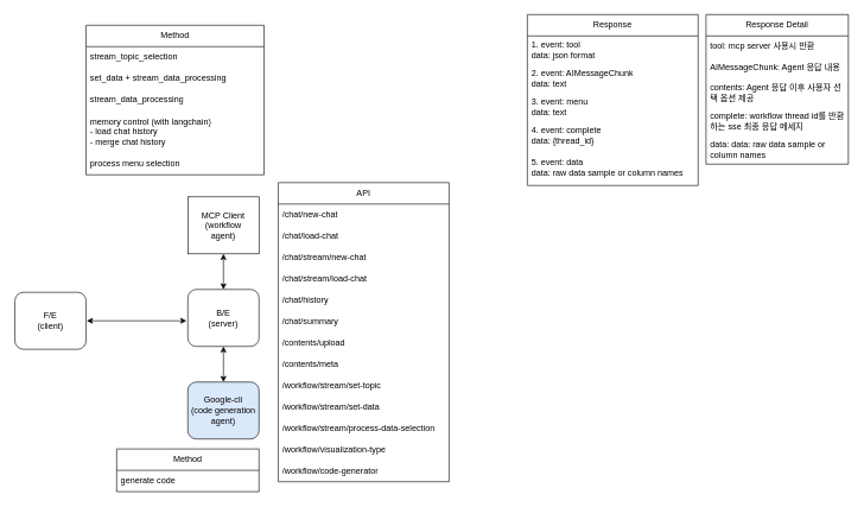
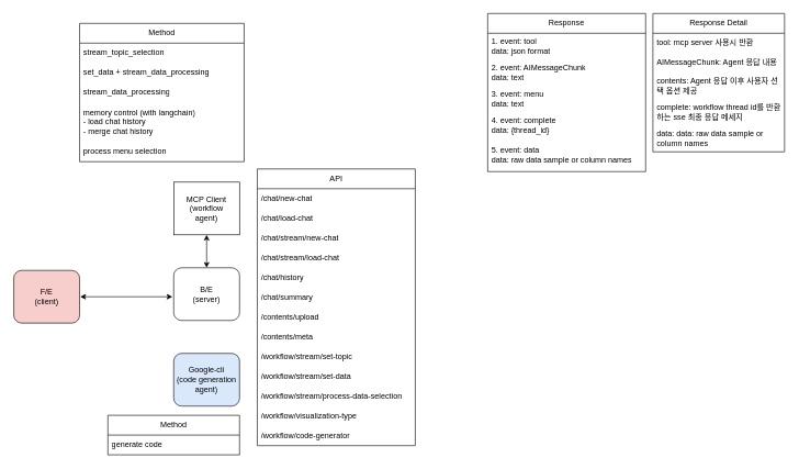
  <mxCell id="0" />
  <mxCell id="1" parent="0" />
- <mxCell id="2" value="F/E&lt;div&gt;(client)&lt;/div&gt;" style="rounded=1;whiteSpace=wrap;html=1;" parent="1" vertex="1"><mxGeometry x="20" y="410" width="100" height="80" as="geometry" /></mxCell>
+ <mxCell id="2" value="F/E&lt;div&gt;(client)&lt;/div&gt;" style="rounded=1;whiteSpace=wrap;html=1;fillColor=#f8cecc;" parent="1" vertex="1"><mxGeometry x="20" y="410" width="100" height="80" as="geometry" /></mxCell>
  <mxCell id="3" value="B/E&lt;div&gt;(server)&lt;/div&gt;" style="rounded=1;whiteSpace=wrap;html=1;" parent="1" vertex="1"><mxGeometry x="263" y="406" width="100" height="80" as="geometry" /></mxCell>
  <mxCell id="4" value="MCP Client&lt;div&gt;(workflow&lt;br&gt;agent)&lt;/div&gt;" style="whiteSpace=wrap;html=1;rounded=0;" parent="1" vertex="1"><mxGeometry x="263" y="276" width="100" height="80" as="geometry" /></mxCell>
  <mxCell id="5" value="&lt;div&gt;Google-cli&lt;br&gt;(code generation&lt;br&gt;agent)&lt;/div&gt;" style="rounded=1;whiteSpace=wrap;html=1;fillColor=#dae8fc;" parent="1" vertex="1"><mxGeometry x="263" y="536" width="100" height="80" as="geometry" /></mxCell>
- <mxCell id="6" value="" style="endArrow=classic;startArrow=classic;html=1;rounded=0;entryX=0.5;entryY=0;entryDx=0;entryDy=0;exitX=0.5;exitY=1;exitDx=0;exitDy=0;" parent="1" source="3" target="5" edge="1"><mxGeometry width="50" height="50" relative="1" as="geometry"><mxPoint x="359" y="486" as="sourcePoint" /><mxPoint x="395" y="486" as="targetPoint" /></mxGeometry></mxCell>
  <mxCell id="7" value="" style="endArrow=classic;startArrow=classic;html=1;rounded=0;entryX=0.5;entryY=1;entryDx=0;entryDy=0;exitX=0.5;exitY=0;exitDx=0;exitDy=0;" parent="1" source="3" target="4" edge="1"><mxGeometry width="50" height="50" relative="1" as="geometry"><mxPoint x="359" y="396" as="sourcePoint" /><mxPoint x="469" y="486" as="targetPoint" /></mxGeometry></mxCell>
  <mxCell id="8" value="Method" style="swimlane;fontStyle=0;childLayout=stackLayout;horizontal=1;startSize=30;horizontalStack=0;resizeParent=1;resizeParentMax=0;resizeLast=0;collapsible=1;marginBottom=0;whiteSpace=wrap;html=1;" parent="1" vertex="1"><mxGeometry x="120" y="35" width="250" height="210" as="geometry"><mxRectangle x="300" y="60" width="60" height="30" as="alternateBounds" /></mxGeometry></mxCell>
  <mxCell id="9" value="stream_topic_selection" style="text;strokeColor=none;fillColor=none;align=left;verticalAlign=middle;spacingLeft=4;spacingRight=4;overflow=hidden;points=[[0,0.5],[1,0.5]];portConstraint=eastwest;rotatable=0;whiteSpace=wrap;html=1;" parent="8" vertex="1"><mxGeometry y="30" width="250" height="30" as="geometry" /></mxCell>
  <mxCell id="10" value="set_data +&amp;nbsp;stream_data_processing" style="text;strokeColor=none;fillColor=none;align=left;verticalAlign=middle;spacingLeft=4;spacingRight=4;overflow=hidden;points=[[0,0.5],[1,0.5]];portConstraint=eastwest;rotatable=0;whiteSpace=wrap;html=1;" parent="8" vertex="1"><mxGeometry y="60" width="250" height="30" as="geometry" /></mxCell>
  <mxCell id="11" value="stream_data_processing" style="text;strokeColor=none;fillColor=none;align=left;verticalAlign=middle;spacingLeft=4;spacingRight=4;overflow=hidden;points=[[0,0.5],[1,0.5]];portConstraint=eastwest;rotatable=0;whiteSpace=wrap;html=1;" parent="8" vertex="1"><mxGeometry y="90" width="250" height="30" as="geometry" /></mxCell>
  <mxCell id="12" value="memory control (with langchain)&lt;br&gt;- load chat history&lt;div&gt;- merge chat history&lt;/div&gt;" style="text;strokeColor=none;fillColor=none;align=left;verticalAlign=middle;spacingLeft=4;spacingRight=4;overflow=hidden;points=[[0,0.5],[1,0.5]];portConstraint=eastwest;rotatable=0;whiteSpace=wrap;html=1;" parent="8" vertex="1"><mxGeometry y="120" width="250" height="60" as="geometry" /></mxCell>
  <mxCell id="13" value="process menu selection" style="text;strokeColor=none;fillColor=none;align=left;verticalAlign=middle;spacingLeft=4;spacingRight=4;overflow=hidden;points=[[0,0.5],[1,0.5]];portConstraint=eastwest;rotatable=0;whiteSpace=wrap;html=1;" parent="8" vertex="1"><mxGeometry y="180" width="250" height="30" as="geometry" /></mxCell>
  <mxCell id="14" value="" style="endArrow=classic;startArrow=classic;html=1;rounded=0;exitX=1;exitY=0.5;exitDx=0;exitDy=0;" parent="1" edge="1"><mxGeometry width="50" height="50" relative="1" as="geometry"><mxPoint x="121" y="450" as="sourcePoint" /><mxPoint x="261" y="450" as="targetPoint" /></mxGeometry></mxCell>
  <mxCell id="15" value="API" style="swimlane;fontStyle=0;childLayout=stackLayout;horizontal=1;startSize=30;horizontalStack=0;resizeParent=1;resizeParentMax=0;resizeLast=0;collapsible=1;marginBottom=0;whiteSpace=wrap;html=1;" parent="1" vertex="1"><mxGeometry x="390" y="256" width="240" height="420" as="geometry"><mxRectangle x="300" y="60" width="60" height="30" as="alternateBounds" /></mxGeometry></mxCell>
  <mxCell id="16" value="/chat/new-chat" style="text;strokeColor=none;fillColor=none;align=left;verticalAlign=middle;spacingLeft=4;spacingRight=4;overflow=hidden;points=[[0,0.5],[1,0.5]];portConstraint=eastwest;rotatable=0;whiteSpace=wrap;html=1;" parent="15" vertex="1"><mxGeometry y="30" width="240" height="30" as="geometry" /></mxCell>
  <mxCell id="17" value="/chat/load-chat" style="text;strokeColor=none;fillColor=none;align=left;verticalAlign=middle;spacingLeft=4;spacingRight=4;overflow=hidden;points=[[0,0.5],[1,0.5]];portConstraint=eastwest;rotatable=0;whiteSpace=wrap;html=1;" parent="15" vertex="1"><mxGeometry y="60" width="240" height="30" as="geometry" /></mxCell>
  <mxCell id="18" value="/chat/stream/new-chat" style="text;strokeColor=none;fillColor=none;align=left;verticalAlign=middle;spacingLeft=4;spacingRight=4;overflow=hidden;points=[[0,0.5],[1,0.5]];portConstraint=eastwest;rotatable=0;whiteSpace=wrap;html=1;" parent="15" vertex="1"><mxGeometry y="90" width="240" height="30" as="geometry" /></mxCell>
  <mxCell id="19" value="/chat/stream/load-chat" style="text;strokeColor=none;fillColor=none;align=left;verticalAlign=middle;spacingLeft=4;spacingRight=4;overflow=hidden;points=[[0,0.5],[1,0.5]];portConstraint=eastwest;rotatable=0;whiteSpace=wrap;html=1;" parent="15" vertex="1"><mxGeometry y="120" width="240" height="30" as="geometry" /></mxCell>
  <mxCell id="20" value="/chat/history" style="text;strokeColor=none;fillColor=none;align=left;verticalAlign=middle;spacingLeft=4;spacingRight=4;overflow=hidden;points=[[0,0.5],[1,0.5]];portConstraint=eastwest;rotatable=0;whiteSpace=wrap;html=1;" parent="15" vertex="1"><mxGeometry y="150" width="240" height="30" as="geometry" /></mxCell>
  <mxCell id="21" value="/chat/summary" style="text;strokeColor=none;fillColor=none;align=left;verticalAlign=middle;spacingLeft=4;spacingRight=4;overflow=hidden;points=[[0,0.5],[1,0.5]];portConstraint=eastwest;rotatable=0;whiteSpace=wrap;html=1;" vertex="1" parent="15"><mxGeometry y="180" width="240" height="30" as="geometry" /></mxCell>
  <mxCell id="22" value="/contents/upload" style="text;strokeColor=none;fillColor=none;align=left;verticalAlign=middle;spacingLeft=4;spacingRight=4;overflow=hidden;points=[[0,0.5],[1,0.5]];portConstraint=eastwest;rotatable=0;whiteSpace=wrap;html=1;" parent="15" vertex="1"><mxGeometry y="210" width="240" height="30" as="geometry" /></mxCell>
  <mxCell id="23" value="/contents/meta" style="text;strokeColor=none;fillColor=none;align=left;verticalAlign=middle;spacingLeft=4;spacingRight=4;overflow=hidden;points=[[0,0.5],[1,0.5]];portConstraint=eastwest;rotatable=0;whiteSpace=wrap;html=1;" vertex="1" parent="15"><mxGeometry y="240" width="240" height="30" as="geometry" /></mxCell>
  <mxCell id="24" value="/workflow/stream/set-topic" style="text;strokeColor=none;fillColor=none;align=left;verticalAlign=middle;spacingLeft=4;spacingRight=4;overflow=hidden;points=[[0,0.5],[1,0.5]];portConstraint=eastwest;rotatable=0;whiteSpace=wrap;html=1;" parent="15" vertex="1"><mxGeometry y="270" width="240" height="30" as="geometry" /></mxCell>
  <mxCell id="25" value="/workflow/stream/set-data" style="text;strokeColor=none;fillColor=none;align=left;verticalAlign=middle;spacingLeft=4;spacingRight=4;overflow=hidden;points=[[0,0.5],[1,0.5]];portConstraint=eastwest;rotatable=0;whiteSpace=wrap;html=1;" parent="15" vertex="1"><mxGeometry y="300" width="240" height="30" as="geometry" /></mxCell>
  <mxCell id="26" value="/workflow/stream/process-data-selection" style="text;strokeColor=none;fillColor=none;align=left;verticalAlign=middle;spacingLeft=4;spacingRight=4;overflow=hidden;points=[[0,0.5],[1,0.5]];portConstraint=eastwest;rotatable=0;whiteSpace=wrap;html=1;" parent="15" vertex="1"><mxGeometry y="330" width="240" height="30" as="geometry" /></mxCell>
  <mxCell id="27" value="/workflow/visualization-type" style="text;strokeColor=none;fillColor=none;align=left;verticalAlign=middle;spacingLeft=4;spacingRight=4;overflow=hidden;points=[[0,0.5],[1,0.5]];portConstraint=eastwest;rotatable=0;whiteSpace=wrap;html=1;" vertex="1" parent="15"><mxGeometry y="360" width="240" height="30" as="geometry" /></mxCell>
  <mxCell id="28" value="/workflow/code-generator" style="text;strokeColor=none;fillColor=none;align=left;verticalAlign=middle;spacingLeft=4;spacingRight=4;overflow=hidden;points=[[0,0.5],[1,0.5]];portConstraint=eastwest;rotatable=0;whiteSpace=wrap;html=1;" parent="15" vertex="1"><mxGeometry y="390" width="240" height="30" as="geometry" /></mxCell>
  <mxCell id="29" value="Method" style="swimlane;fontStyle=0;childLayout=stackLayout;horizontal=1;startSize=30;horizontalStack=0;resizeParent=1;resizeParentMax=0;resizeLast=0;collapsible=1;marginBottom=0;whiteSpace=wrap;html=1;" parent="1" vertex="1"><mxGeometry x="163" y="630" width="200" height="60" as="geometry"><mxRectangle x="300" y="60" width="60" height="30" as="alternateBounds" /></mxGeometry></mxCell>
  <mxCell id="30" value="generate code" style="text;strokeColor=none;fillColor=none;align=left;verticalAlign=middle;spacingLeft=4;spacingRight=4;overflow=hidden;points=[[0,0.5],[1,0.5]];portConstraint=eastwest;rotatable=0;whiteSpace=wrap;html=1;" parent="29" vertex="1"><mxGeometry y="30" width="200" height="30" as="geometry" /></mxCell>
  <mxCell id="31" value="Response Detail" style="swimlane;fontStyle=0;childLayout=stackLayout;horizontal=1;startSize=30;horizontalStack=0;resizeParent=1;resizeParentMax=0;resizeLast=0;collapsible=1;marginBottom=0;whiteSpace=wrap;html=1;" parent="1" vertex="1"><mxGeometry x="991" y="20" width="200" height="210" as="geometry"><mxRectangle x="300" y="60" width="60" height="30" as="alternateBounds" /></mxGeometry></mxCell>
  <mxCell id="32" value="tool: mcp server 사용시 반환" style="text;strokeColor=none;fillColor=none;align=left;verticalAlign=middle;spacingLeft=4;spacingRight=4;overflow=hidden;points=[[0,0.5],[1,0.5]];portConstraint=eastwest;rotatable=0;whiteSpace=wrap;html=1;" parent="31" vertex="1"><mxGeometry y="30" width="200" height="30" as="geometry" /></mxCell>
  <mxCell id="33" value="AIMessageChunk: Agent 응답 내용" style="text;strokeColor=none;fillColor=none;align=left;verticalAlign=middle;spacingLeft=4;spacingRight=4;overflow=hidden;points=[[0,0.5],[1,0.5]];portConstraint=eastwest;rotatable=0;whiteSpace=wrap;html=1;" parent="31" vertex="1"><mxGeometry y="60" width="200" height="30" as="geometry" /></mxCell>
  <mxCell id="34" value="contents: Agent 응답 이후 사용자 선택 옵션 제공" style="text;strokeColor=none;fillColor=none;align=left;verticalAlign=middle;spacingLeft=4;spacingRight=4;overflow=hidden;points=[[0,0.5],[1,0.5]];portConstraint=eastwest;rotatable=0;whiteSpace=wrap;html=1;" parent="31" vertex="1"><mxGeometry y="90" width="200" height="40" as="geometry" /></mxCell>
  <mxCell id="35" value="complete: workflow thread id를 반환하는 sse 최종 응답 메세지" style="text;strokeColor=none;fillColor=none;align=left;verticalAlign=middle;spacingLeft=4;spacingRight=4;overflow=hidden;points=[[0,0.5],[1,0.5]];portConstraint=eastwest;rotatable=0;whiteSpace=wrap;html=1;" parent="31" vertex="1"><mxGeometry y="130" width="200" height="40" as="geometry" /></mxCell>
  <mxCell id="36" value="data: data: raw data sample or column names" style="text;strokeColor=none;fillColor=none;align=left;verticalAlign=middle;spacingLeft=4;spacingRight=4;overflow=hidden;points=[[0,0.5],[1,0.5]];portConstraint=eastwest;rotatable=0;whiteSpace=wrap;html=1;" parent="31" vertex="1"><mxGeometry y="170" width="200" height="40" as="geometry" /></mxCell>
  <mxCell id="37" value="Response" style="swimlane;fontStyle=0;childLayout=stackLayout;horizontal=1;startSize=30;horizontalStack=0;resizeParent=1;resizeParentMax=0;resizeLast=0;collapsible=1;marginBottom=0;whiteSpace=wrap;html=1;" parent="1" vertex="1"><mxGeometry x="740" y="20" width="240" height="240" as="geometry"><mxRectangle x="300" y="60" width="60" height="30" as="alternateBounds" /></mxGeometry></mxCell>
  <mxCell id="38" value="&lt;div&gt;1. event: tool&lt;/div&gt;&lt;div&gt;data: json format&lt;/div&gt;" style="text;strokeColor=none;fillColor=none;align=left;verticalAlign=middle;spacingLeft=4;spacingRight=4;overflow=hidden;points=[[0,0.5],[1,0.5]];portConstraint=eastwest;rotatable=0;whiteSpace=wrap;html=1;" parent="37" vertex="1"><mxGeometry y="30" width="240" height="40" as="geometry" /></mxCell>
  <mxCell id="39" value="&lt;div&gt;2. event: AIMessageChunk&lt;/div&gt;&lt;div&gt;data: text&lt;/div&gt;" style="text;strokeColor=none;fillColor=none;align=left;verticalAlign=middle;spacingLeft=4;spacingRight=4;overflow=hidden;points=[[0,0.5],[1,0.5]];portConstraint=eastwest;rotatable=0;whiteSpace=wrap;html=1;" parent="37" vertex="1"><mxGeometry y="70" width="240" height="40" as="geometry" /></mxCell>
  <mxCell id="40" value="&lt;div&gt;3. event: menu&lt;/div&gt;&lt;div&gt;data: text&lt;/div&gt;" style="text;strokeColor=none;fillColor=none;align=left;verticalAlign=middle;spacingLeft=4;spacingRight=4;overflow=hidden;points=[[0,0.5],[1,0.5]];portConstraint=eastwest;rotatable=0;whiteSpace=wrap;html=1;" parent="37" vertex="1"><mxGeometry y="110" width="240" height="40" as="geometry" /></mxCell>
  <mxCell id="41" value="&lt;div&gt;4. event: complete&lt;/div&gt;&lt;div&gt;data: {thread_id}&lt;/div&gt;" style="text;strokeColor=none;fillColor=none;align=left;verticalAlign=middle;spacingLeft=4;spacingRight=4;overflow=hidden;points=[[0,0.5],[1,0.5]];portConstraint=eastwest;rotatable=0;whiteSpace=wrap;html=1;" parent="37" vertex="1"><mxGeometry y="150" width="240" height="40" as="geometry" /></mxCell>
  <mxCell id="42" value="&lt;div&gt;5. event: data&lt;/div&gt;&lt;div&gt;data: raw data sample or column names&lt;/div&gt;" style="text;strokeColor=none;fillColor=none;align=left;verticalAlign=middle;spacingLeft=4;spacingRight=4;overflow=hidden;points=[[0,0.5],[1,0.5]];portConstraint=eastwest;rotatable=0;whiteSpace=wrap;html=1;" parent="37" vertex="1"><mxGeometry y="190" width="240" height="50" as="geometry" /></mxCell>
